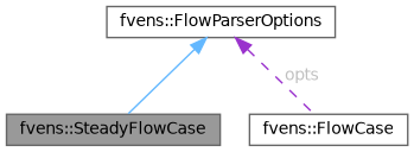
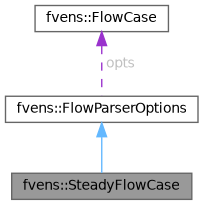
  digraph {
    node [color=gray40 fillcolor=white fontname=Helvetica fontsize=10 shape=box style=filled]
    edge [dir=back fontname=Helvetica fontsize=10 labelfontname=Helvetica labelfontsize=10]
    n1 [fillcolor=grey60 fontcolor=black height=0.2 label="fvens::SteadyFlowCase" width=0.4]
    n2 [height=0.2 label="fvens::FlowCase" width=0.4]
    n3 [height=0.2 label="fvens::FlowParserOptions" width=0.4]
    n3 -> n1 [color=steelblue1 style=solid]
-   n3 -> n2 [color=darkorchid3 fontcolor=grey label=" opts" style=dashed]
+   n2 -> n3 [color=darkorchid3 fontcolor=grey label=" opts" style=dashed]
  }
